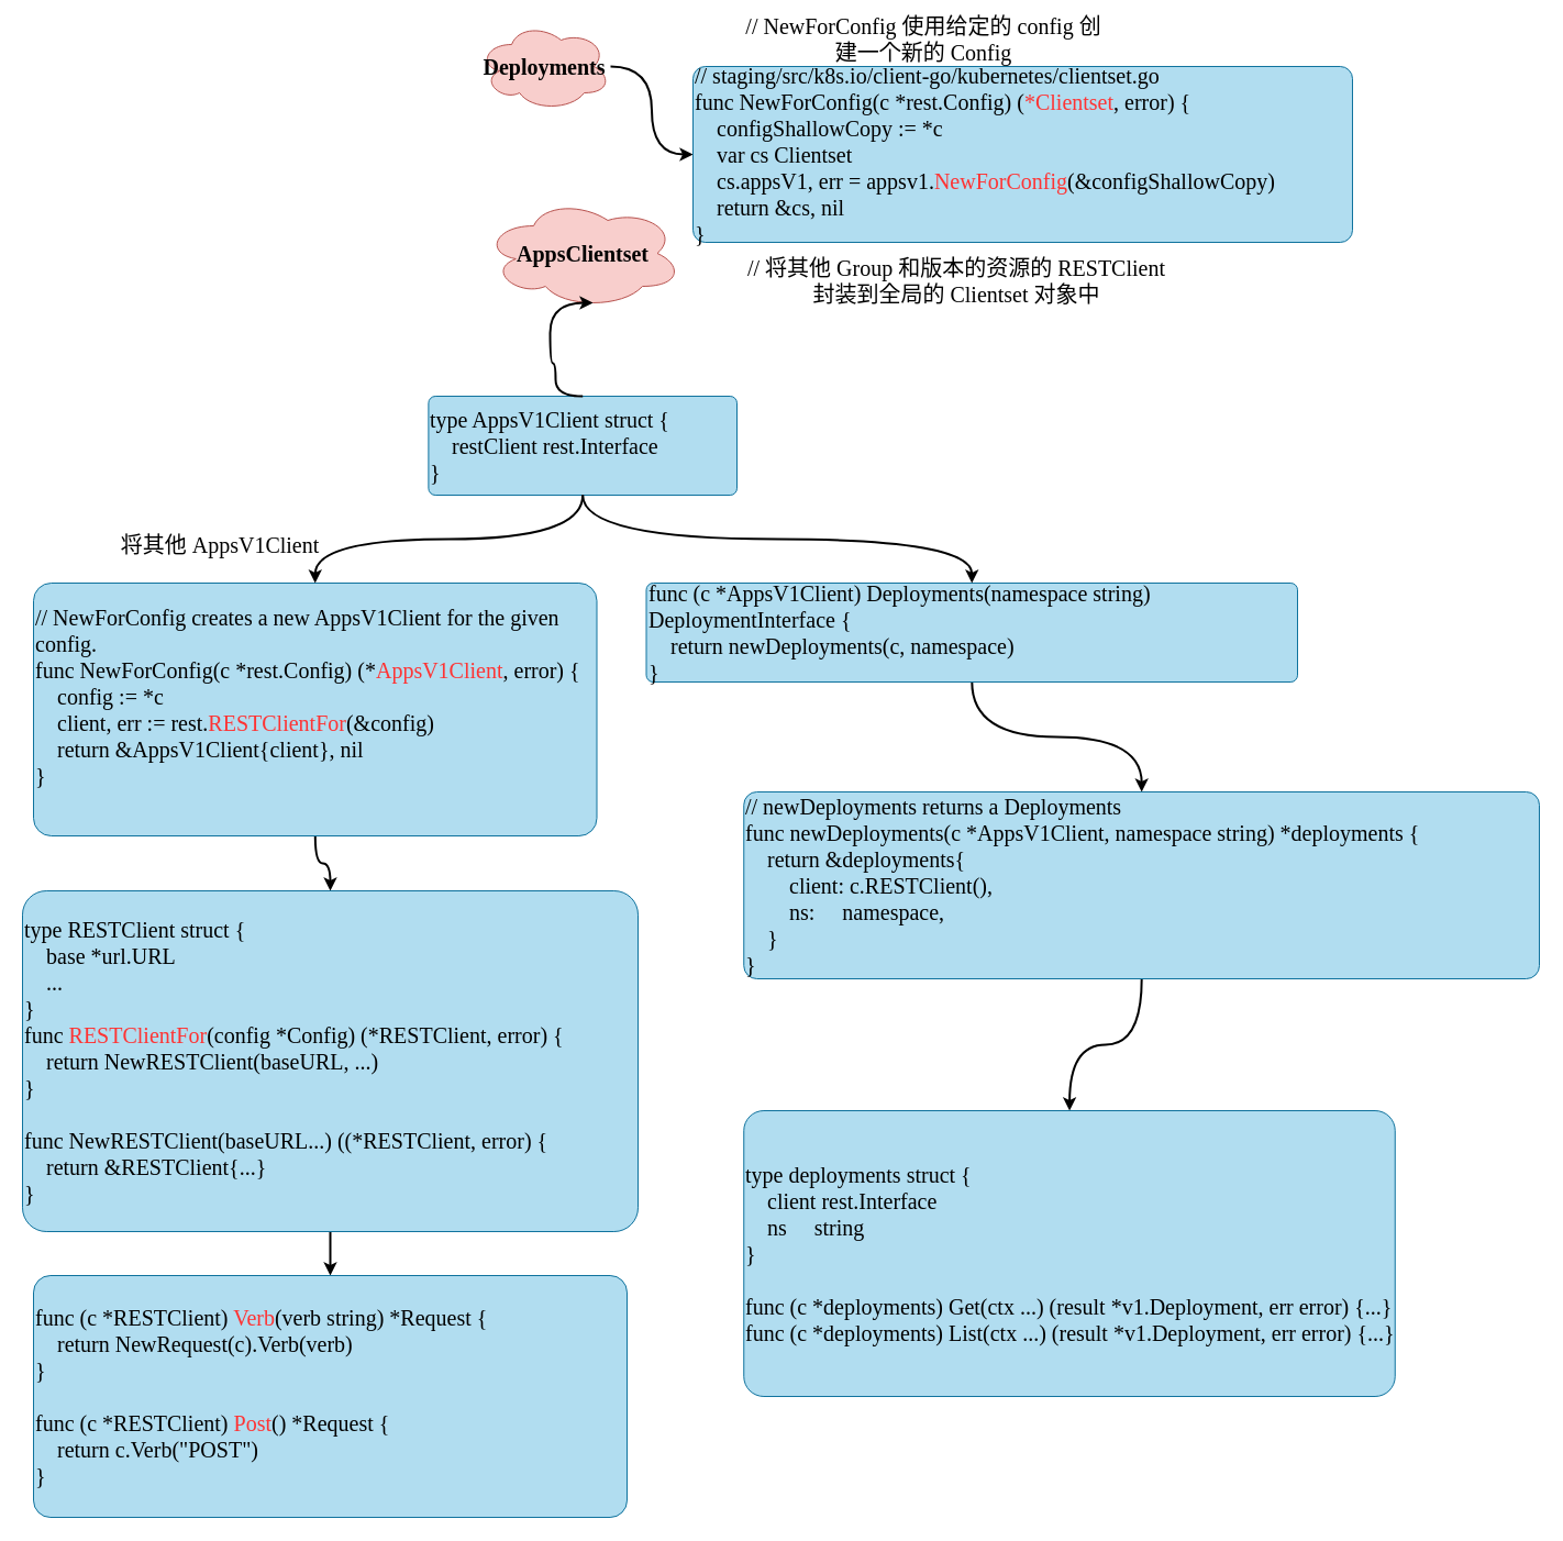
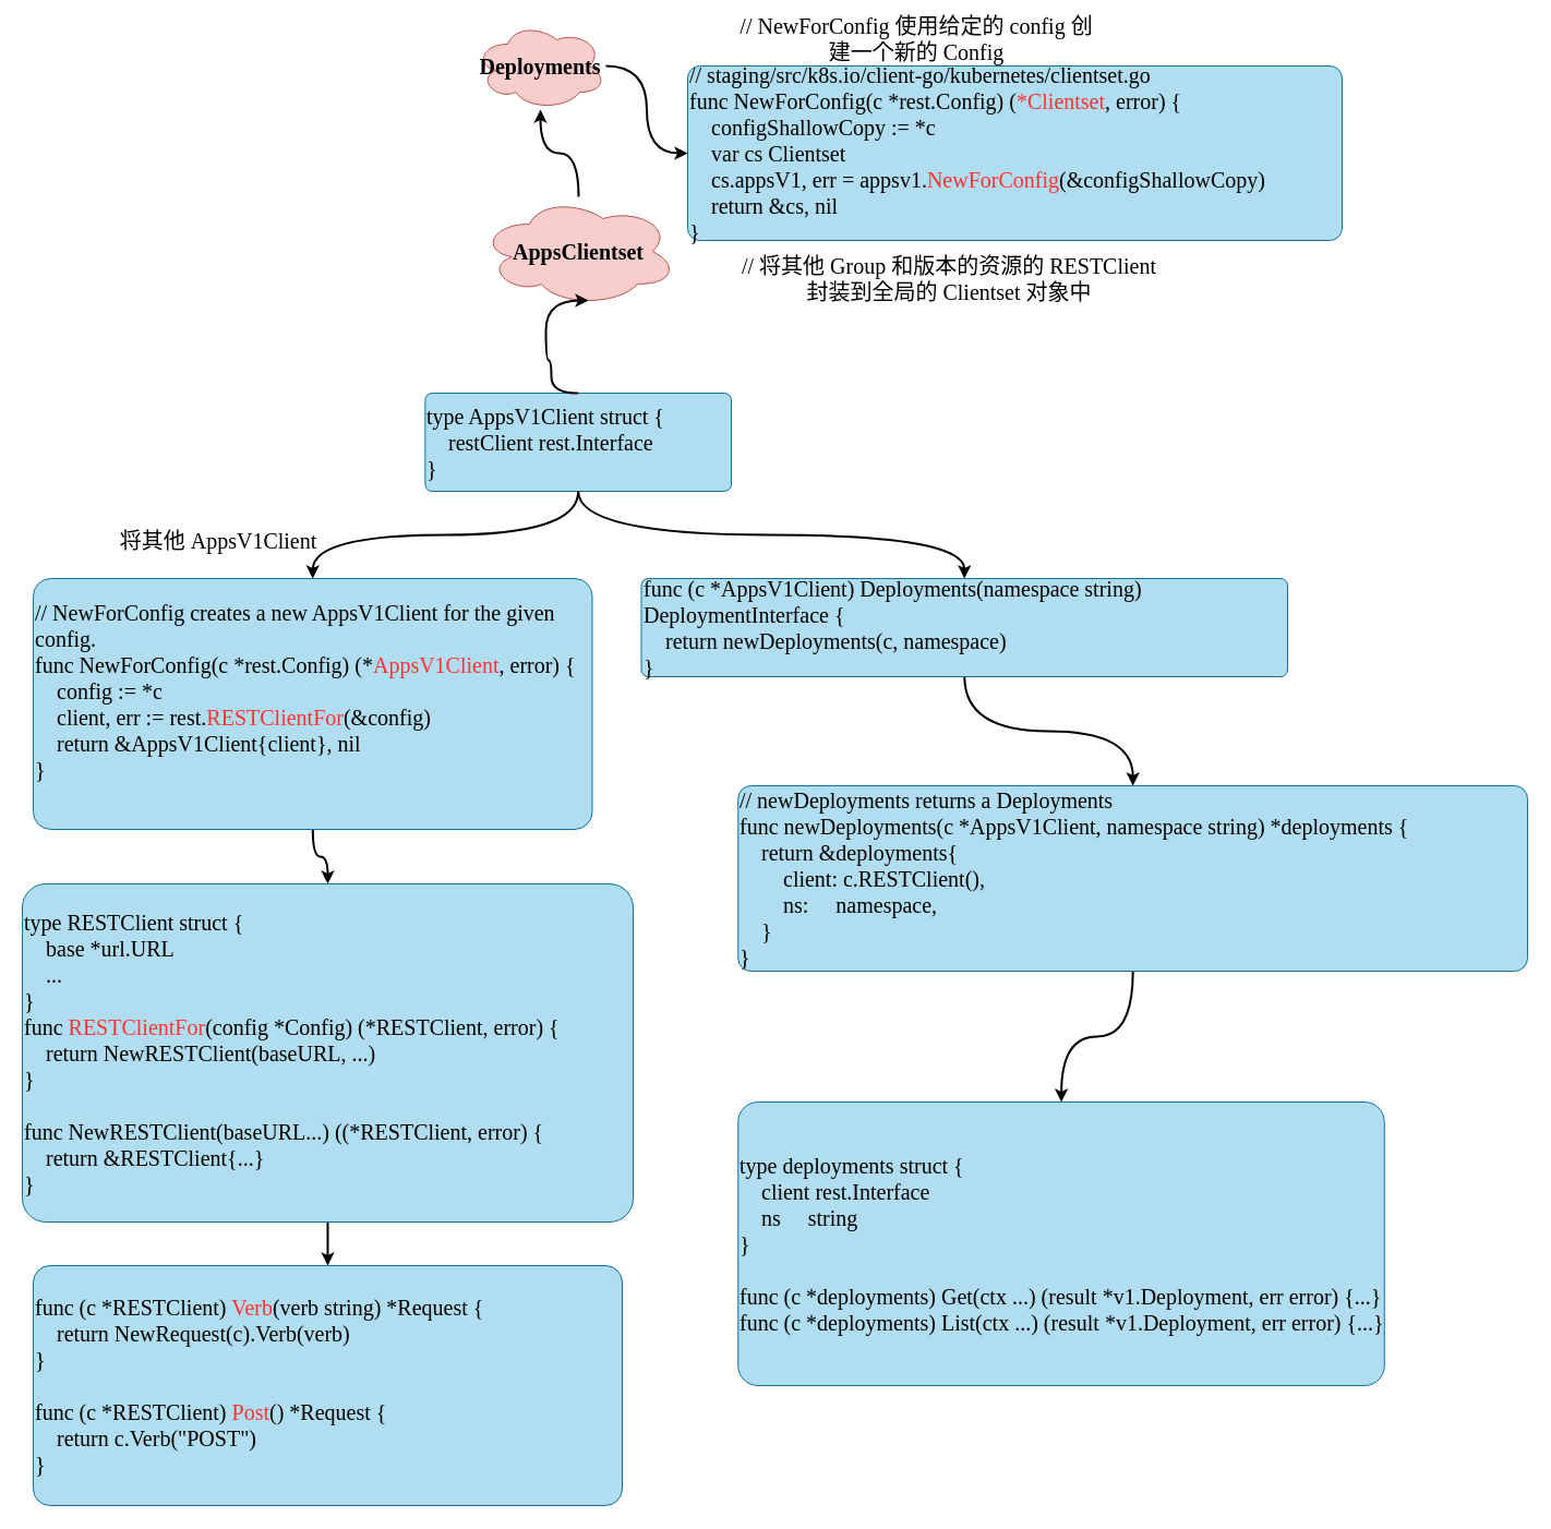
  <mxCell id="0" />
  <mxCell id="1" parent="0" />
+ <mxCell id="2" value="" style="edgeStyle=orthogonalEdgeStyle;curved=1;rounded=0;orthogonalLoop=1;jettySize=auto;html=1;fontFamily=Comic Sans MS;fontSize=19;strokeWidth=2;" parent="1" source="3" target="6" edge="1"><mxGeometry relative="1" as="geometry" /></mxCell>
  <mxCell id="3" value="&lt;font size=&quot;1&quot;&gt;&lt;b style=&quot;font-size: 20px&quot;&gt;AppsClientset&lt;/b&gt;&lt;/font&gt;" style="ellipse;shape=cloud;whiteSpace=wrap;html=1;fontFamily=Comic Sans MS;align=center;fillColor=#f8cecc;strokeColor=#b85450;rounded=1;arcSize=7;" parent="1" vertex="1"><mxGeometry x="440" y="180" width="180" height="100" as="geometry" /></mxCell>
  <mxCell id="4" value="&lt;span style=&quot;font-family: &amp;#34;comic sans ms&amp;#34; ; text-align: left&quot;&gt;&lt;font style=&quot;font-size: 20px&quot;&gt;// 将其他 Group 和版本的资源的 RESTClient 封装到全局的 Clientset 对象中&lt;/font&gt;&lt;/span&gt;" style="text;html=1;strokeColor=none;fillColor=none;align=center;verticalAlign=middle;whiteSpace=wrap;rounded=0;fontSize=14;" parent="1" vertex="1"><mxGeometry x="670" y="240" width="400" height="30" as="geometry" /></mxCell>
  <mxCell id="5" value="" style="edgeStyle=orthogonalEdgeStyle;curved=1;rounded=0;orthogonalLoop=1;jettySize=auto;html=1;fontFamily=Comic Sans MS;fontSize=19;strokeWidth=2;" parent="1" source="6" target="7" edge="1"><mxGeometry relative="1" as="geometry" /></mxCell>
  <mxCell id="6" value="&lt;font size=&quot;1&quot;&gt;&lt;b style=&quot;font-size: 20px&quot;&gt;Deployments&lt;/b&gt;&lt;/font&gt;" style="ellipse;shape=cloud;whiteSpace=wrap;html=1;fontFamily=Comic Sans MS;align=center;fillColor=#f8cecc;strokeColor=#b85450;rounded=1;arcSize=7;" parent="1" vertex="1"><mxGeometry x="435" y="20" width="120" height="80" as="geometry" /></mxCell>
  <mxCell id="7" value="&lt;div style=&quot;font-size: 20px&quot;&gt;&lt;font style=&quot;font-size: 20px&quot;&gt;// staging/src/k8s.io/client-go/kubernetes/clientset.go&lt;/font&gt;&lt;/div&gt;&lt;div style=&quot;font-size: 20px&quot;&gt;&lt;font style=&quot;font-size: 20px&quot;&gt;func NewForConfig(c *rest.Config) (&lt;font color=&quot;#ff3333&quot; style=&quot;font-size: 20px&quot;&gt;*Clientset&lt;/font&gt;, error) {&lt;/font&gt;&lt;/div&gt;&lt;div style=&quot;font-size: 20px&quot;&gt;&lt;font style=&quot;font-size: 20px&quot;&gt;&amp;nbsp; &amp;nbsp; configShallowCopy := *c&lt;/font&gt;&lt;/div&gt;&lt;div style=&quot;font-size: 20px&quot;&gt;&lt;font style=&quot;font-size: 20px&quot;&gt;&amp;nbsp; &amp;nbsp; var cs Clientset&lt;/font&gt;&lt;/div&gt;&lt;div style=&quot;font-size: 20px&quot;&gt;&lt;font style=&quot;font-size: 20px&quot;&gt;&amp;nbsp; &amp;nbsp; cs.appsV1, err = appsv1.&lt;font color=&quot;#ff3333&quot; style=&quot;font-size: 20px&quot;&gt;NewForConfig&lt;/font&gt;(&amp;amp;configShallowCopy)&lt;/font&gt;&lt;/div&gt;&lt;div style=&quot;font-size: 20px&quot;&gt;&lt;font style=&quot;font-size: 20px&quot;&gt;&amp;nbsp; &amp;nbsp; return &amp;amp;cs, nil&lt;/font&gt;&lt;/div&gt;&lt;div style=&quot;font-size: 20px&quot;&gt;&lt;font style=&quot;font-size: 20px&quot;&gt;}&lt;/font&gt;&lt;/div&gt;" style="rounded=1;whiteSpace=wrap;html=1;fontFamily=Comic Sans MS;fillColor=#b1ddf0;strokeColor=#10739e;arcSize=7;align=left;" parent="1" vertex="1"><mxGeometry x="630" y="60" width="600" height="160" as="geometry" /></mxCell>
  <mxCell id="8" value="" style="edgeStyle=orthogonalEdgeStyle;rounded=0;orthogonalLoop=1;jettySize=auto;html=1;fontSize=16;curved=1;strokeWidth=2;" edge="1" parent="1" source="9" target="11"><mxGeometry relative="1" as="geometry" /></mxCell>
  <mxCell id="9" value="&lt;div style=&quot;font-size: 20px&quot;&gt;&lt;font style=&quot;font-size: 20px&quot;&gt;// NewForConfig creates a new AppsV1Client for the given config.&lt;/font&gt;&lt;/div&gt;&lt;div style=&quot;font-size: 20px&quot;&gt;&lt;font style=&quot;font-size: 20px&quot;&gt;func NewForConfig(c *rest.Config) (*&lt;font color=&quot;#ff3333&quot; style=&quot;font-size: 20px&quot;&gt;AppsV1Client&lt;/font&gt;, error) {&lt;/font&gt;&lt;/div&gt;&lt;div style=&quot;font-size: 20px&quot;&gt;&lt;font style=&quot;font-size: 20px&quot;&gt;&amp;nbsp; &amp;nbsp; config := *c&lt;/font&gt;&lt;/div&gt;&lt;div style=&quot;font-size: 20px&quot;&gt;&lt;font style=&quot;font-size: 20px&quot;&gt;&amp;nbsp; &amp;nbsp; client, err := rest.&lt;font color=&quot;#ff3333&quot; style=&quot;font-size: 20px&quot;&gt;RESTClientFor&lt;/font&gt;(&amp;amp;config)&lt;/font&gt;&lt;/div&gt;&lt;div style=&quot;font-size: 20px&quot;&gt;&lt;font style=&quot;font-size: 20px&quot;&gt;&amp;nbsp; &amp;nbsp; return &amp;amp;AppsV1Client{client}, nil&lt;/font&gt;&lt;/div&gt;&lt;div style=&quot;font-size: 20px&quot;&gt;&lt;font style=&quot;font-size: 20px&quot;&gt;}&lt;/font&gt;&lt;/div&gt;&lt;div style=&quot;font-size: 20px&quot;&gt;&lt;br&gt;&lt;/div&gt;" style="whiteSpace=wrap;html=1;fontFamily=Comic Sans MS;fillColor=#b1ddf0;strokeColor=#10739e;rounded=1;arcSize=7;align=left;" parent="1" vertex="1"><mxGeometry x="30" y="530" width="512.5" height="230" as="geometry" /></mxCell>
  <mxCell id="10" value="" style="edgeStyle=orthogonalEdgeStyle;curved=1;rounded=0;orthogonalLoop=1;jettySize=auto;html=1;fontSize=16;fontColor=#FF3333;strokeWidth=2;" edge="1" parent="1" source="11" target="15"><mxGeometry relative="1" as="geometry" /></mxCell>
  <mxCell id="11" value="&lt;div style=&quot;font-size: 20px&quot;&gt;&lt;div&gt;&lt;span&gt;type RESTClient struct {&lt;/span&gt;&lt;/div&gt;&lt;div&gt;&lt;span&gt;&amp;nbsp; &amp;nbsp; base *url.URL&lt;/span&gt;&lt;/div&gt;&lt;div&gt;&lt;span&gt;&amp;nbsp; &amp;nbsp; ...&lt;/span&gt;&lt;/div&gt;&lt;div&gt;&lt;span&gt;}&lt;/span&gt;&lt;/div&gt;&lt;div&gt;&lt;span&gt;func &lt;font color=&quot;#ff3333&quot; style=&quot;font-size: 20px&quot;&gt;RESTClientFor&lt;/font&gt;(config *Config) (*RESTClient, error) {&lt;/span&gt;&lt;/div&gt;&lt;div&gt;&lt;span&gt;&amp;nbsp; &amp;nbsp; return NewRESTClient(baseURL, ...)&lt;/span&gt;&lt;/div&gt;&lt;div&gt;&lt;span&gt;}&lt;/span&gt;&lt;/div&gt;&lt;div&gt;&lt;span&gt;&lt;br&gt;&lt;/span&gt;&lt;/div&gt;&lt;div&gt;&lt;span&gt;func NewRESTClient(baseURL...) ((*RESTClient, error) {&lt;/span&gt;&lt;/div&gt;&lt;div&gt;&lt;span&gt;&amp;nbsp; &amp;nbsp; return &amp;amp;RESTClient{...}&lt;/span&gt;&lt;/div&gt;&lt;div&gt;&lt;span&gt;}&lt;/span&gt;&lt;/div&gt;&lt;/div&gt;" style="whiteSpace=wrap;html=1;fontFamily=Comic Sans MS;fillColor=#b1ddf0;strokeColor=#10739e;rounded=1;arcSize=7;align=left;" vertex="1" parent="1"><mxGeometry x="20" y="810" width="560" height="310" as="geometry" /></mxCell>
  <mxCell id="12" value="&lt;span style=&quot;font-family: &amp;#34;comic sans ms&amp;#34; ; text-align: left&quot;&gt;&lt;font style=&quot;font-size: 20px&quot;&gt;// NewForConfig 使用给定的 config 创建一个新的 Config&lt;/font&gt;&lt;/span&gt;" style="text;html=1;strokeColor=none;fillColor=none;align=center;verticalAlign=middle;whiteSpace=wrap;rounded=0;fontSize=14;" vertex="1" parent="1"><mxGeometry x="670" y="20" width="340" height="30" as="geometry" /></mxCell>
  <mxCell id="13" value="" style="edgeStyle=orthogonalEdgeStyle;curved=1;rounded=0;orthogonalLoop=1;jettySize=auto;html=1;fontSize=16;fontColor=#FF3333;strokeWidth=2;" edge="1" parent="1" source="14" target="21"><mxGeometry relative="1" as="geometry" /></mxCell>
  <mxCell id="14" value="&lt;div style=&quot;font-size: 20px&quot;&gt;&lt;div&gt;func (c *AppsV1Client) Deployments(namespace string) DeploymentInterface {&lt;/div&gt;&lt;div&gt;&amp;nbsp; &amp;nbsp; return newDeployments(c, namespace)&lt;/div&gt;&lt;div&gt;}&lt;/div&gt;&lt;/div&gt;" style="whiteSpace=wrap;html=1;fontFamily=Comic Sans MS;fillColor=#b1ddf0;strokeColor=#10739e;rounded=1;arcSize=7;align=left;" vertex="1" parent="1"><mxGeometry x="587.5" y="530" width="592.5" height="90" as="geometry" /></mxCell>
  <mxCell id="15" value="&lt;div style=&quot;font-size: 20px&quot;&gt;&lt;font style=&quot;font-size: 20px&quot;&gt;func (c *RESTClient) &lt;font color=&quot;#ff3333&quot; style=&quot;font-size: 20px&quot;&gt;Verb&lt;/font&gt;(verb string) *Request {&lt;/font&gt;&lt;/div&gt;&lt;div style=&quot;font-size: 20px&quot;&gt;&lt;font style=&quot;font-size: 20px&quot;&gt;&amp;nbsp; &amp;nbsp; return NewRequest(c).Verb(verb)&lt;/font&gt;&lt;/div&gt;&lt;div style=&quot;font-size: 20px&quot;&gt;&lt;font style=&quot;font-size: 20px&quot;&gt;}&lt;/font&gt;&lt;/div&gt;&lt;div style=&quot;font-size: 20px&quot;&gt;&lt;font style=&quot;font-size: 20px&quot;&gt;&lt;br&gt;&lt;/font&gt;&lt;/div&gt;&lt;div style=&quot;font-size: 20px&quot;&gt;&lt;font style=&quot;font-size: 20px&quot;&gt;func (c *RESTClient) &lt;font color=&quot;#ff3333&quot; style=&quot;font-size: 20px&quot;&gt;Post&lt;/font&gt;() *Request {&lt;/font&gt;&lt;/div&gt;&lt;div style=&quot;font-size: 20px&quot;&gt;&lt;font style=&quot;font-size: 20px&quot;&gt;&amp;nbsp; &amp;nbsp; return c.Verb(&quot;POST&quot;)&lt;/font&gt;&lt;/div&gt;&lt;div style=&quot;font-size: 20px&quot;&gt;&lt;font style=&quot;font-size: 20px&quot;&gt;}&lt;/font&gt;&lt;/div&gt;" style="whiteSpace=wrap;html=1;fontFamily=Comic Sans MS;fillColor=#b1ddf0;strokeColor=#10739e;rounded=1;arcSize=7;align=left;" vertex="1" parent="1"><mxGeometry x="30" y="1160" width="540" height="220" as="geometry" /></mxCell>
  <mxCell id="16" value="&lt;div style=&quot;font-size: 20px&quot;&gt;&lt;div&gt;type AppsV1Client struct {&lt;/div&gt;&lt;div&gt;&amp;nbsp; &amp;nbsp; restClient rest.Interface&lt;/div&gt;&lt;div&gt;}&lt;/div&gt;&lt;/div&gt;" style="whiteSpace=wrap;html=1;fontFamily=Comic Sans MS;fillColor=#b1ddf0;strokeColor=#10739e;rounded=1;arcSize=7;align=left;" vertex="1" parent="1"><mxGeometry x="389.38" y="360" width="280.62" height="90" as="geometry" /></mxCell>
  <mxCell id="17" value="" style="endArrow=classic;html=1;rounded=0;fontSize=16;fontColor=#FF3333;strokeWidth=2;entryX=0.55;entryY=0.95;entryDx=0;entryDy=0;entryPerimeter=0;exitX=0.5;exitY=0;exitDx=0;exitDy=0;edgeStyle=orthogonalEdgeStyle;curved=1;" edge="1" parent="1" source="16" target="3"><mxGeometry width="50" height="50" relative="1" as="geometry"><mxPoint x="495" y="350" as="sourcePoint" /><mxPoint x="570" y="830" as="targetPoint" /><Array as="points"><mxPoint x="505" y="330" /><mxPoint x="500" y="330" /><mxPoint x="500" y="275" /></Array></mxGeometry></mxCell>
  <mxCell id="18" value="" style="endArrow=classic;html=1;rounded=0;fontSize=16;fontColor=#FF3333;strokeWidth=2;entryX=0.5;entryY=0;entryDx=0;entryDy=0;exitX=0.5;exitY=1;exitDx=0;exitDy=0;edgeStyle=orthogonalEdgeStyle;curved=1;" edge="1" parent="1" source="16" target="9"><mxGeometry width="50" height="50" relative="1" as="geometry"><mxPoint x="515.005" y="370" as="sourcePoint" /><mxPoint x="511" y="266" as="targetPoint" /></mxGeometry></mxCell>
  <mxCell id="19" value="" style="endArrow=classic;html=1;rounded=0;fontSize=16;fontColor=#FF3333;strokeWidth=2;exitX=0.5;exitY=1;exitDx=0;exitDy=0;edgeStyle=orthogonalEdgeStyle;curved=1;entryX=0.5;entryY=0;entryDx=0;entryDy=0;" edge="1" parent="1" source="16" target="14"><mxGeometry width="50" height="50" relative="1" as="geometry"><mxPoint x="515.005" y="460" as="sourcePoint" /><mxPoint x="920" y="480" as="targetPoint" /></mxGeometry></mxCell>
  <mxCell id="20" value="" style="edgeStyle=orthogonalEdgeStyle;curved=1;rounded=0;orthogonalLoop=1;jettySize=auto;html=1;fontSize=16;fontColor=#FF3333;strokeWidth=2;" edge="1" parent="1" source="21" target="22"><mxGeometry relative="1" as="geometry" /></mxCell>
  <mxCell id="21" value="&lt;div style=&quot;font-size: 20px&quot;&gt;&lt;div&gt;&lt;span&gt;// newDeployments returns a Deployments&lt;/span&gt;&lt;/div&gt;&lt;div&gt;&lt;span&gt;func newDeployments(c *AppsV1Client, namespace string) *deployments {&lt;/span&gt;&lt;/div&gt;&lt;div&gt;&lt;span&gt;&amp;nbsp; &amp;nbsp; return &amp;amp;deployments{&lt;/span&gt;&lt;/div&gt;&lt;div&gt;&lt;span&gt;&amp;nbsp; &amp;nbsp; &amp;nbsp; &amp;nbsp; client: c.RESTClient(),&lt;/span&gt;&lt;/div&gt;&lt;div&gt;&lt;span&gt;&amp;nbsp; &amp;nbsp; &amp;nbsp; &amp;nbsp; ns:&amp;nbsp; &amp;nbsp; &amp;nbsp;namespace,&lt;/span&gt;&lt;/div&gt;&lt;div&gt;&lt;span&gt;&amp;nbsp; &amp;nbsp; }&lt;/span&gt;&lt;/div&gt;&lt;div&gt;&lt;span&gt;}&lt;/span&gt;&lt;/div&gt;&lt;/div&gt;" style="whiteSpace=wrap;html=1;fontFamily=Comic Sans MS;fillColor=#b1ddf0;strokeColor=#10739e;rounded=1;arcSize=7;align=left;" vertex="1" parent="1"><mxGeometry x="676.25" y="720" width="723.75" height="170" as="geometry" /></mxCell>
  <mxCell id="22" value="&lt;div style=&quot;font-size: 20px&quot;&gt;&lt;font style=&quot;font-size: 20px&quot;&gt;type deployments struct {&lt;/font&gt;&lt;/div&gt;&lt;div style=&quot;font-size: 20px&quot;&gt;&lt;font style=&quot;font-size: 20px&quot;&gt;&amp;nbsp; &amp;nbsp; client rest.Interface&lt;/font&gt;&lt;/div&gt;&lt;div style=&quot;font-size: 20px&quot;&gt;&lt;font style=&quot;font-size: 20px&quot;&gt;&amp;nbsp; &amp;nbsp; ns&amp;nbsp; &amp;nbsp; &amp;nbsp;string&lt;/font&gt;&lt;/div&gt;&lt;div style=&quot;font-size: 20px&quot;&gt;&lt;font style=&quot;font-size: 20px&quot;&gt;}&lt;/font&gt;&lt;/div&gt;&lt;div style=&quot;font-size: 20px&quot;&gt;&lt;font style=&quot;font-size: 20px&quot;&gt;&lt;br&gt;&lt;/font&gt;&lt;/div&gt;&lt;div style=&quot;font-size: 20px&quot;&gt;&lt;font style=&quot;font-size: 20px&quot;&gt;func (c *deployments) Get(ctx ...) (result *v1.Deployment, err error) {...}&lt;/font&gt;&lt;/div&gt;&lt;div style=&quot;font-size: 20px&quot;&gt;&lt;font style=&quot;font-size: 20px&quot;&gt;func (c *deployments) List(ctx ...) (result *v1.Deployment, err error) {...}&lt;/font&gt;&lt;/div&gt;" style="whiteSpace=wrap;html=1;fontFamily=Comic Sans MS;fillColor=#b1ddf0;strokeColor=#10739e;rounded=1;arcSize=7;align=left;" vertex="1" parent="1"><mxGeometry x="676.25" y="1010" width="592.5" height="260" as="geometry" /></mxCell>
  <mxCell id="23" value="&lt;div style=&quot;text-align: left&quot;&gt;&lt;font face=&quot;comic sans ms&quot; style=&quot;font-size: 20px&quot;&gt;将其他 AppsV1Client&lt;/font&gt;&lt;/div&gt;" style="text;html=1;strokeColor=none;fillColor=none;align=center;verticalAlign=middle;whiteSpace=wrap;rounded=0;fontSize=14;" vertex="1" parent="1"><mxGeometry x="30" y="480" width="340" height="30" as="geometry" /></mxCell>
